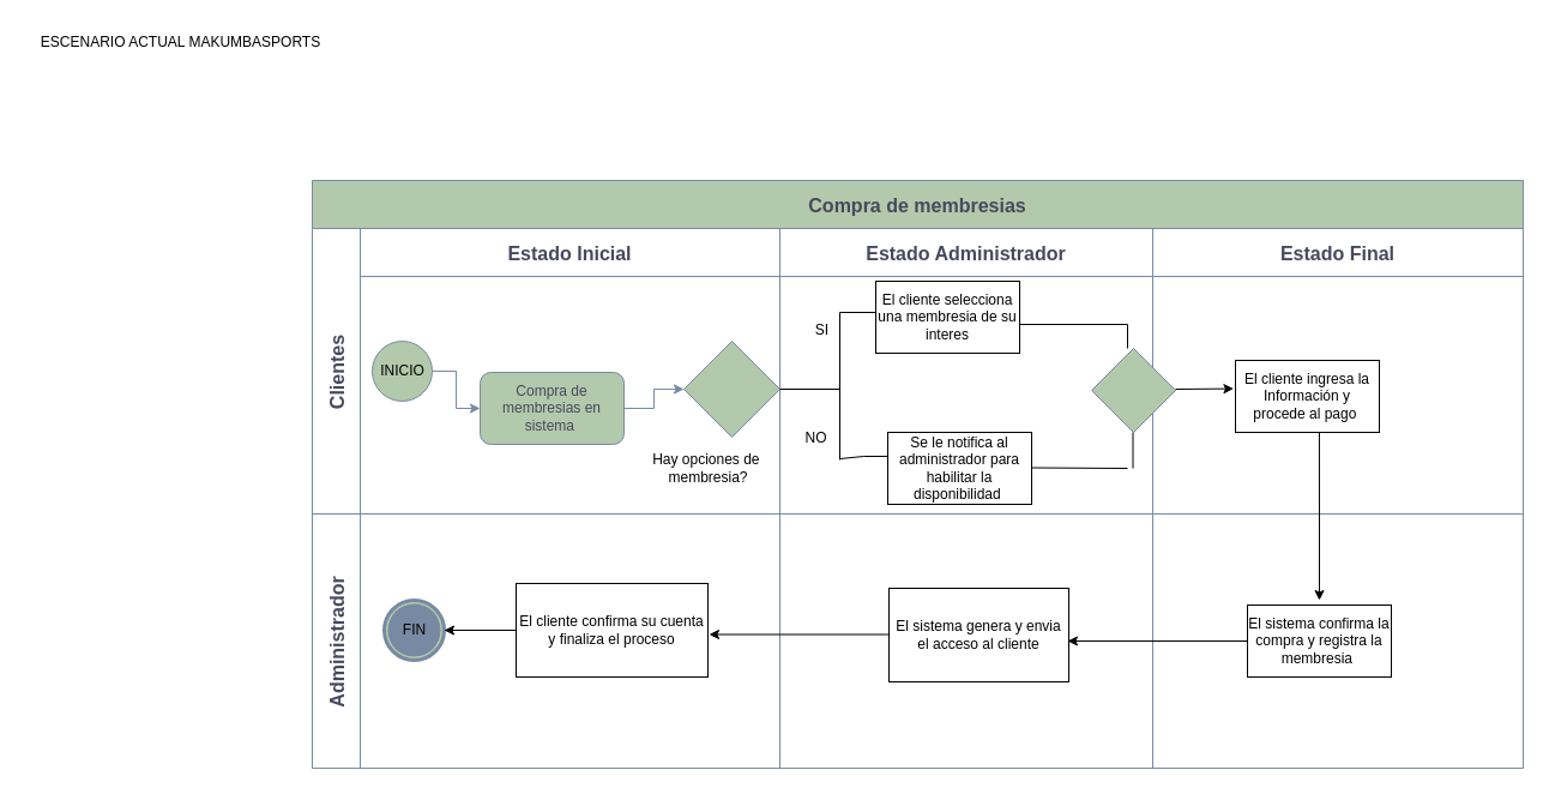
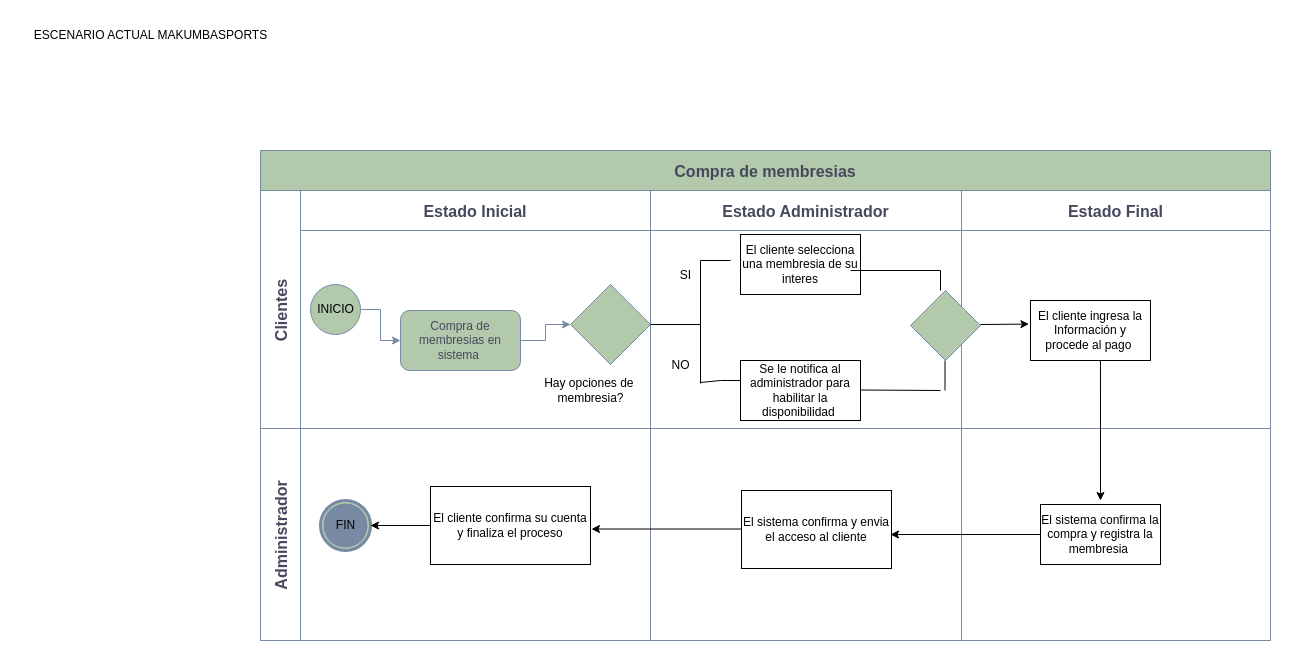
  <mxCell id="0" />
  <mxCell id="1" parent="0" />
  <mxCell id="2" value="ESCENARIO ACTUAL MAKUMBASPORTS" style="text;html=1;align=center;verticalAlign=middle;resizable=0;points=[];autosize=1;strokeColor=none;fillColor=none;" vertex="1" parent="1"><mxGeometry x="20" y="20" width="260" height="30" as="geometry" /></mxCell>
  <mxCell id="3" value="Compra de membresias" style="shape=table;childLayout=tableLayout;startSize=40;collapsible=0;recursiveResize=0;expand=0;fontSize=16;fontStyle=1;labelBackgroundColor=none;fillColor=#B2C9AB;strokeColor=#788AA3;fontColor=#46495D;" parent="1" vertex="1"><mxGeometry x="260" y="150" width="1010" height="490" as="geometry" /></mxCell>
  <mxCell id="4" value="Clientes" style="shape=tableRow;horizontal=0;swimlaneHead=0;swimlaneBody=0;top=0;left=0;bottom=0;right=0;dropTarget=0;fontStyle=1;fillColor=none;points=[[0,0.5],[1,0.5]];portConstraint=eastwest;startSize=40;collapsible=0;recursiveResize=0;expand=0;fontSize=16;labelBackgroundColor=none;strokeColor=#788AA3;fontColor=#46495D;" parent="3" vertex="1"><mxGeometry y="40" width="1010" height="238" as="geometry" /></mxCell>
  <mxCell id="5" value="Estado Inicial" style="swimlane;swimlaneHead=0;swimlaneBody=0;fontStyle=1;connectable=0;fillColor=none;startSize=40;collapsible=0;recursiveResize=0;expand=0;fontSize=16;labelBackgroundColor=none;strokeColor=#788AA3;fontColor=#46495D;" parent="4" vertex="1"><mxGeometry x="40" width="350" height="238" as="geometry"><mxRectangle width="350" height="238" as="alternateBounds" /></mxGeometry></mxCell>
  <mxCell id="6" value="" style="edgeStyle=orthogonalEdgeStyle;rounded=0;orthogonalLoop=1;jettySize=auto;html=1;strokeColor=#788AA3;fontColor=#46495D;fillColor=#B2C9AB;" parent="5" source="7" target="9" edge="1"><mxGeometry relative="1" as="geometry" /></mxCell>
  <mxCell id="7" value="" style="points=[[0.145,0.145,0],[0.5,0,0],[0.855,0.145,0],[1,0.5,0],[0.855,0.855,0],[0.5,1,0],[0.145,0.855,0],[0,0.5,0]];shape=mxgraph.bpmn.event;html=1;verticalLabelPosition=bottom;labelBackgroundColor=#ffffff;verticalAlign=top;align=center;perimeter=ellipsePerimeter;outlineConnect=0;aspect=fixed;outline=standard;symbol=general;strokeColor=#788AA3;fontColor=#46495D;fillColor=#B2C9AB;" parent="5" vertex="1"><mxGeometry x="10" y="94" width="50" height="50" as="geometry" /></mxCell>
  <mxCell id="8" value="" style="edgeStyle=orthogonalEdgeStyle;rounded=0;orthogonalLoop=1;jettySize=auto;html=1;strokeColor=#788AA3;fontColor=#46495D;fillColor=#B2C9AB;" parent="5" source="9" target="10" edge="1"><mxGeometry relative="1" as="geometry" /></mxCell>
  <mxCell id="9" value="Compra de membresias en sistema&amp;nbsp;" style="rounded=1;whiteSpace=wrap;html=1;strokeColor=#788AA3;fontColor=#46495D;fillColor=#B2C9AB;" parent="5" vertex="1"><mxGeometry x="100" y="120" width="120" height="60" as="geometry" /></mxCell>
  <mxCell id="10" value="" style="rhombus;whiteSpace=wrap;html=1;strokeColor=#788AA3;fontColor=#46495D;fillColor=#B2C9AB;" parent="5" vertex="1"><mxGeometry x="270" y="94" width="80" height="80" as="geometry" /></mxCell>
  <mxCell id="11" value="INICIO" style="text;html=1;align=center;verticalAlign=middle;resizable=0;points=[];autosize=1;strokeColor=none;fillColor=none;" vertex="1" parent="5"><mxGeometry x="5" y="104" width="60" height="30" as="geometry" /></mxCell>
  <mxCell id="12" value="Hay opciones de&amp;nbsp;&lt;div&gt;membresia?&lt;/div&gt;" style="text;html=1;align=center;verticalAlign=middle;resizable=0;points=[];autosize=1;strokeColor=none;fillColor=none;" vertex="1" parent="5"><mxGeometry x="230" y="180" width="120" height="40" as="geometry" /></mxCell>
  <mxCell id="13" value="Estado Administrador" style="swimlane;swimlaneHead=0;swimlaneBody=0;fontStyle=1;connectable=0;fillColor=none;startSize=40;collapsible=0;recursiveResize=0;expand=0;fontSize=16;labelBackgroundColor=none;strokeColor=#788AA3;fontColor=#46495D;" parent="4" vertex="1"><mxGeometry x="390" width="311" height="238" as="geometry"><mxRectangle width="311" height="238" as="alternateBounds" /></mxGeometry></mxCell>
  <mxCell id="14" value="" style="endArrow=none;html=1;rounded=0;" edge="1" parent="13"><mxGeometry width="50" height="50" relative="1" as="geometry"><mxPoint y="134" as="sourcePoint" /><mxPoint x="50" y="134" as="targetPoint" /></mxGeometry></mxCell>
  <mxCell id="15" value="" style="endArrow=none;html=1;rounded=0;" edge="1" parent="13"><mxGeometry width="50" height="50" relative="1" as="geometry"><mxPoint x="50" y="133" as="sourcePoint" /><mxPoint x="50" y="70" as="targetPoint" /></mxGeometry></mxCell>
  <mxCell id="16" value="" style="endArrow=none;html=1;rounded=0;" edge="1" parent="13"><mxGeometry width="50" height="50" relative="1" as="geometry"><mxPoint x="50" y="193" as="sourcePoint" /><mxPoint x="50" y="130" as="targetPoint" /></mxGeometry></mxCell>
  <mxCell id="17" value="SI" style="text;html=1;align=center;verticalAlign=middle;resizable=0;points=[];autosize=1;strokeColor=none;fillColor=none;" vertex="1" parent="13"><mxGeometry x="20" y="70" width="30" height="30" as="geometry" /></mxCell>
  <mxCell id="18" value="NO" style="text;html=1;align=center;verticalAlign=middle;resizable=0;points=[];autosize=1;strokeColor=none;fillColor=none;" vertex="1" parent="13"><mxGeometry x="10" y="160" width="40" height="30" as="geometry" /></mxCell>
- <mxCell id="19" value="El cliente selecciona una membresia de su interes" style="rounded=0;whiteSpace=wrap;html=1;" vertex="1" parent="13"><mxGeometry x="80" y="44" width="120" height="60" as="geometry" /></mxCell>
+ <mxCell id="19" value="El cliente selecciona una membresia de su interes" style="rounded=0;whiteSpace=wrap;html=1;" vertex="1" parent="13"><mxGeometry x="90" y="44" width="120" height="60" as="geometry" /></mxCell>
  <mxCell id="20" value="Se le notifica al administrador para habilitar la disponibilidad&amp;nbsp;" style="rounded=0;whiteSpace=wrap;html=1;" vertex="1" parent="13"><mxGeometry x="90" y="170" width="120" height="60" as="geometry" /></mxCell>
  <mxCell id="21" value="" style="endArrow=none;html=1;rounded=0;" edge="1" parent="13"><mxGeometry width="50" height="50" relative="1" as="geometry"><mxPoint x="50" y="70" as="sourcePoint" /><mxPoint x="80" y="70" as="targetPoint" /></mxGeometry></mxCell>
  <mxCell id="22" value="" style="endArrow=none;html=1;rounded=0;" edge="1" parent="13"><mxGeometry width="50" height="50" relative="1" as="geometry"><mxPoint x="50" y="192" as="sourcePoint" /><mxPoint x="90" y="190" as="targetPoint" /><Array as="points"><mxPoint x="70" y="190" /></Array></mxGeometry></mxCell>
  <mxCell id="23" value="" style="rhombus;whiteSpace=wrap;html=1;strokeColor=#788AA3;fontColor=#46495D;fillColor=#B2C9AB;" vertex="1" parent="13"><mxGeometry x="260" y="100" width="70" height="70" as="geometry" /></mxCell>
  <mxCell id="24" value="" style="endArrow=none;html=1;rounded=0;" edge="1" parent="13"><mxGeometry width="50" height="50" relative="1" as="geometry"><mxPoint x="200" y="80" as="sourcePoint" /><mxPoint x="290" y="80" as="targetPoint" /></mxGeometry></mxCell>
  <mxCell id="25" value="" style="endArrow=none;html=1;rounded=0;" edge="1" parent="13"><mxGeometry width="50" height="50" relative="1" as="geometry"><mxPoint x="210" y="199.5" as="sourcePoint" /><mxPoint x="290" y="200" as="targetPoint" /></mxGeometry></mxCell>
  <mxCell id="26" value="" style="endArrow=none;html=1;rounded=0;" edge="1" parent="13"><mxGeometry width="50" height="50" relative="1" as="geometry"><mxPoint x="290" y="100" as="sourcePoint" /><mxPoint x="290" y="80" as="targetPoint" /></mxGeometry></mxCell>
  <mxCell id="27" value="" style="endArrow=none;html=1;rounded=0;" edge="1" parent="13"><mxGeometry width="50" height="50" relative="1" as="geometry"><mxPoint x="294.5" y="200" as="sourcePoint" /><mxPoint x="294.5" y="170" as="targetPoint" /></mxGeometry></mxCell>
  <mxCell id="28" value="Estado Final" style="swimlane;swimlaneHead=0;swimlaneBody=0;fontStyle=1;connectable=0;fillColor=none;startSize=40;collapsible=0;recursiveResize=0;expand=0;fontSize=16;labelBackgroundColor=none;strokeColor=#788AA3;fontColor=#46495D;" parent="4" vertex="1"><mxGeometry x="701" width="309" height="238" as="geometry"><mxRectangle width="309" height="238" as="alternateBounds" /></mxGeometry></mxCell>
  <mxCell id="29" value="" style="endArrow=classic;html=1;rounded=0;entryX=-0.013;entryY=0.393;entryDx=0;entryDy=0;entryPerimeter=0;" edge="1" parent="28" target="30"><mxGeometry width="50" height="50" relative="1" as="geometry"><mxPoint x="19" y="134" as="sourcePoint" /><mxPoint x="59" y="134" as="targetPoint" /></mxGeometry></mxCell>
  <mxCell id="30" value="El cliente ingresa la Información y procede al pago&amp;nbsp;" style="rounded=0;whiteSpace=wrap;html=1;" vertex="1" parent="28"><mxGeometry x="69" y="110" width="120" height="60" as="geometry" /></mxCell>
  <mxCell id="31" value="" style="endArrow=classic;html=1;rounded=0;exitX=0.583;exitY=1;exitDx=0;exitDy=0;exitPerimeter=0;" edge="1" parent="28" source="30"><mxGeometry width="50" height="50" relative="1" as="geometry"><mxPoint x="139" y="180" as="sourcePoint" /><mxPoint x="139" y="310" as="targetPoint" /></mxGeometry></mxCell>
  <mxCell id="32" value="Administrador" style="shape=tableRow;horizontal=0;swimlaneHead=0;swimlaneBody=0;top=0;left=0;bottom=0;right=0;dropTarget=0;fontStyle=1;fillColor=none;points=[[0,0.5],[1,0.5]];portConstraint=eastwest;startSize=40;collapsible=0;recursiveResize=0;expand=0;fontSize=16;labelBackgroundColor=none;strokeColor=#788AA3;fontColor=#46495D;" parent="3" vertex="1"><mxGeometry y="278" width="1010" height="212" as="geometry" /></mxCell>
  <mxCell id="33" value="" style="swimlane;swimlaneHead=0;swimlaneBody=0;fontStyle=1;connectable=0;fillColor=none;startSize=0;collapsible=0;recursiveResize=0;expand=0;fontSize=16;labelBackgroundColor=none;strokeColor=#788AA3;fontColor=#46495D;" parent="32" vertex="1"><mxGeometry x="40" width="350" height="212" as="geometry"><mxRectangle width="350" height="212" as="alternateBounds" /></mxGeometry></mxCell>
  <mxCell id="34" value="" style="points=[[0.145,0.145,0],[0.5,0,0],[0.855,0.145,0],[1,0.5,0],[0.855,0.855,0],[0.5,1,0],[0.145,0.855,0],[0,0.5,0]];shape=mxgraph.bpmn.event;html=1;verticalLabelPosition=bottom;labelBackgroundColor=#ffffff;verticalAlign=top;align=center;perimeter=ellipsePerimeter;outlineConnect=0;aspect=fixed;outline=end;symbol=terminate;strokeColor=#788AA3;fontColor=#46495D;fillColor=#B2C9AB;" parent="33" vertex="1"><mxGeometry x="20" y="72" width="50" height="50" as="geometry" /></mxCell>
  <mxCell id="35" value="El cliente confirma su cuenta y finaliza el proceso" style="rounded=0;whiteSpace=wrap;html=1;" vertex="1" parent="33"><mxGeometry x="130" y="58" width="160" height="78" as="geometry" /></mxCell>
  <mxCell id="36" value="FIN" style="text;html=1;align=center;verticalAlign=middle;resizable=0;points=[];autosize=1;strokeColor=none;fillColor=none;" vertex="1" parent="33"><mxGeometry x="25" y="82" width="40" height="30" as="geometry" /></mxCell>
  <mxCell id="37" value="" style="endArrow=classic;html=1;rounded=0;exitX=0;exitY=0.5;exitDx=0;exitDy=0;entryX=1;entryY=0.5;entryDx=0;entryDy=0;entryPerimeter=0;" edge="1" parent="33" source="35" target="34"><mxGeometry width="50" height="50" relative="1" as="geometry"><mxPoint x="120" y="102" as="sourcePoint" /><mxPoint x="80" y="92" as="targetPoint" /></mxGeometry></mxCell>
  <mxCell id="38" value="" style="swimlane;swimlaneHead=0;swimlaneBody=0;fontStyle=1;connectable=0;fillColor=none;startSize=0;collapsible=0;recursiveResize=0;expand=0;fontSize=16;labelBackgroundColor=none;strokeColor=#788AA3;fontColor=#46495D;" parent="32" vertex="1"><mxGeometry x="390" width="311" height="212" as="geometry"><mxRectangle width="311" height="212" as="alternateBounds" /></mxGeometry></mxCell>
  <mxCell id="39" value="" style="endArrow=classic;html=1;rounded=0;exitX=0;exitY=0.5;exitDx=0;exitDy=0;" edge="1" parent="38" source="43"><mxGeometry width="50" height="50" relative="1" as="geometry"><mxPoint x="380" y="102" as="sourcePoint" /><mxPoint x="240" y="106" as="targetPoint" /></mxGeometry></mxCell>
- <mxCell id="40" value="El sistema genera y envia el acceso al cliente" style="rounded=0;whiteSpace=wrap;html=1;" vertex="1" parent="38"><mxGeometry x="91" y="62" width="150" height="78" as="geometry" /></mxCell>
+ <mxCell id="40" value="El sistema confirma y envia el acceso al cliente" style="rounded=0;whiteSpace=wrap;html=1;" vertex="1" parent="38"><mxGeometry x="91" y="62" width="150" height="78" as="geometry" /></mxCell>
  <mxCell id="41" value="" style="endArrow=classic;html=1;rounded=0;exitX=0;exitY=0.5;exitDx=0;exitDy=0;" edge="1" parent="38"><mxGeometry width="50" height="50" relative="1" as="geometry"><mxPoint x="91" y="100.5" as="sourcePoint" /><mxPoint x="-59" y="100.5" as="targetPoint" /></mxGeometry></mxCell>
  <mxCell id="42" value="" style="swimlane;swimlaneHead=0;swimlaneBody=0;fontStyle=1;connectable=0;fillColor=none;startSize=0;collapsible=0;recursiveResize=0;expand=0;fontSize=16;labelBackgroundColor=none;strokeColor=#788AA3;fontColor=#46495D;" parent="32" vertex="1"><mxGeometry x="701" width="309" height="212" as="geometry"><mxRectangle width="309" height="212" as="alternateBounds" /></mxGeometry></mxCell>
  <mxCell id="43" value="El sistema confirma la compra y registra la membresia&amp;nbsp;" style="rounded=0;whiteSpace=wrap;html=1;" vertex="1" parent="42"><mxGeometry x="79" y="76" width="120" height="60" as="geometry" /></mxCell>
